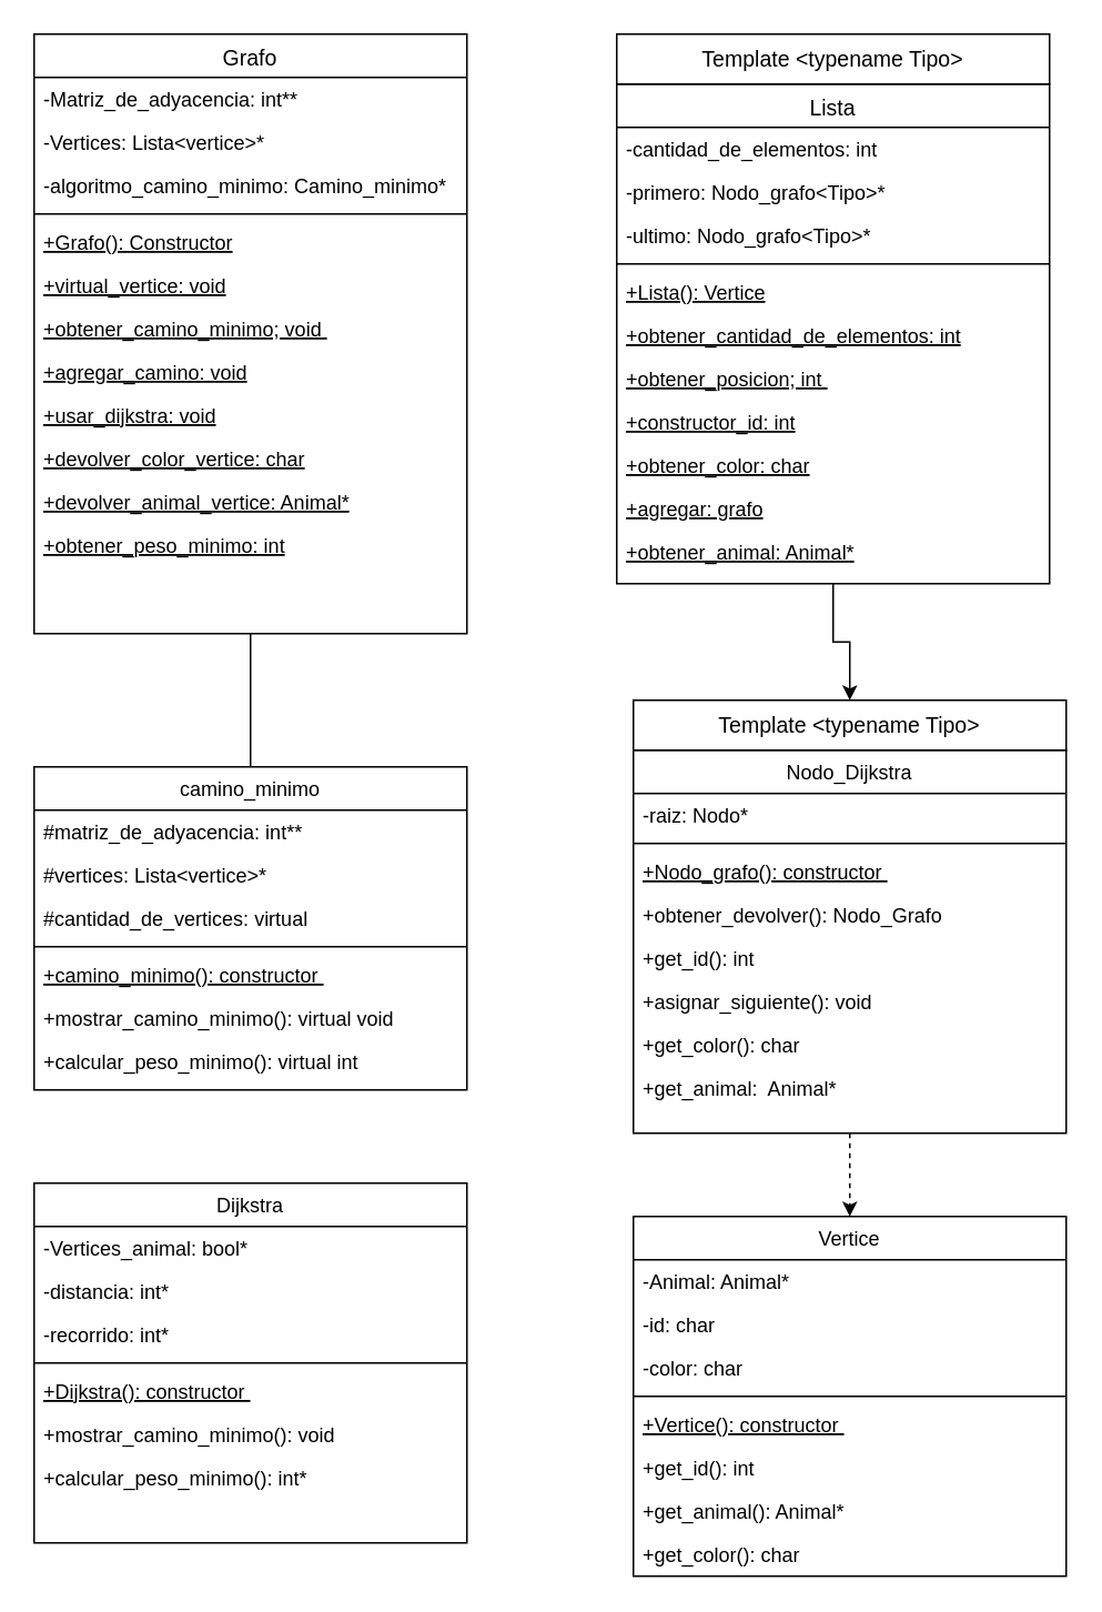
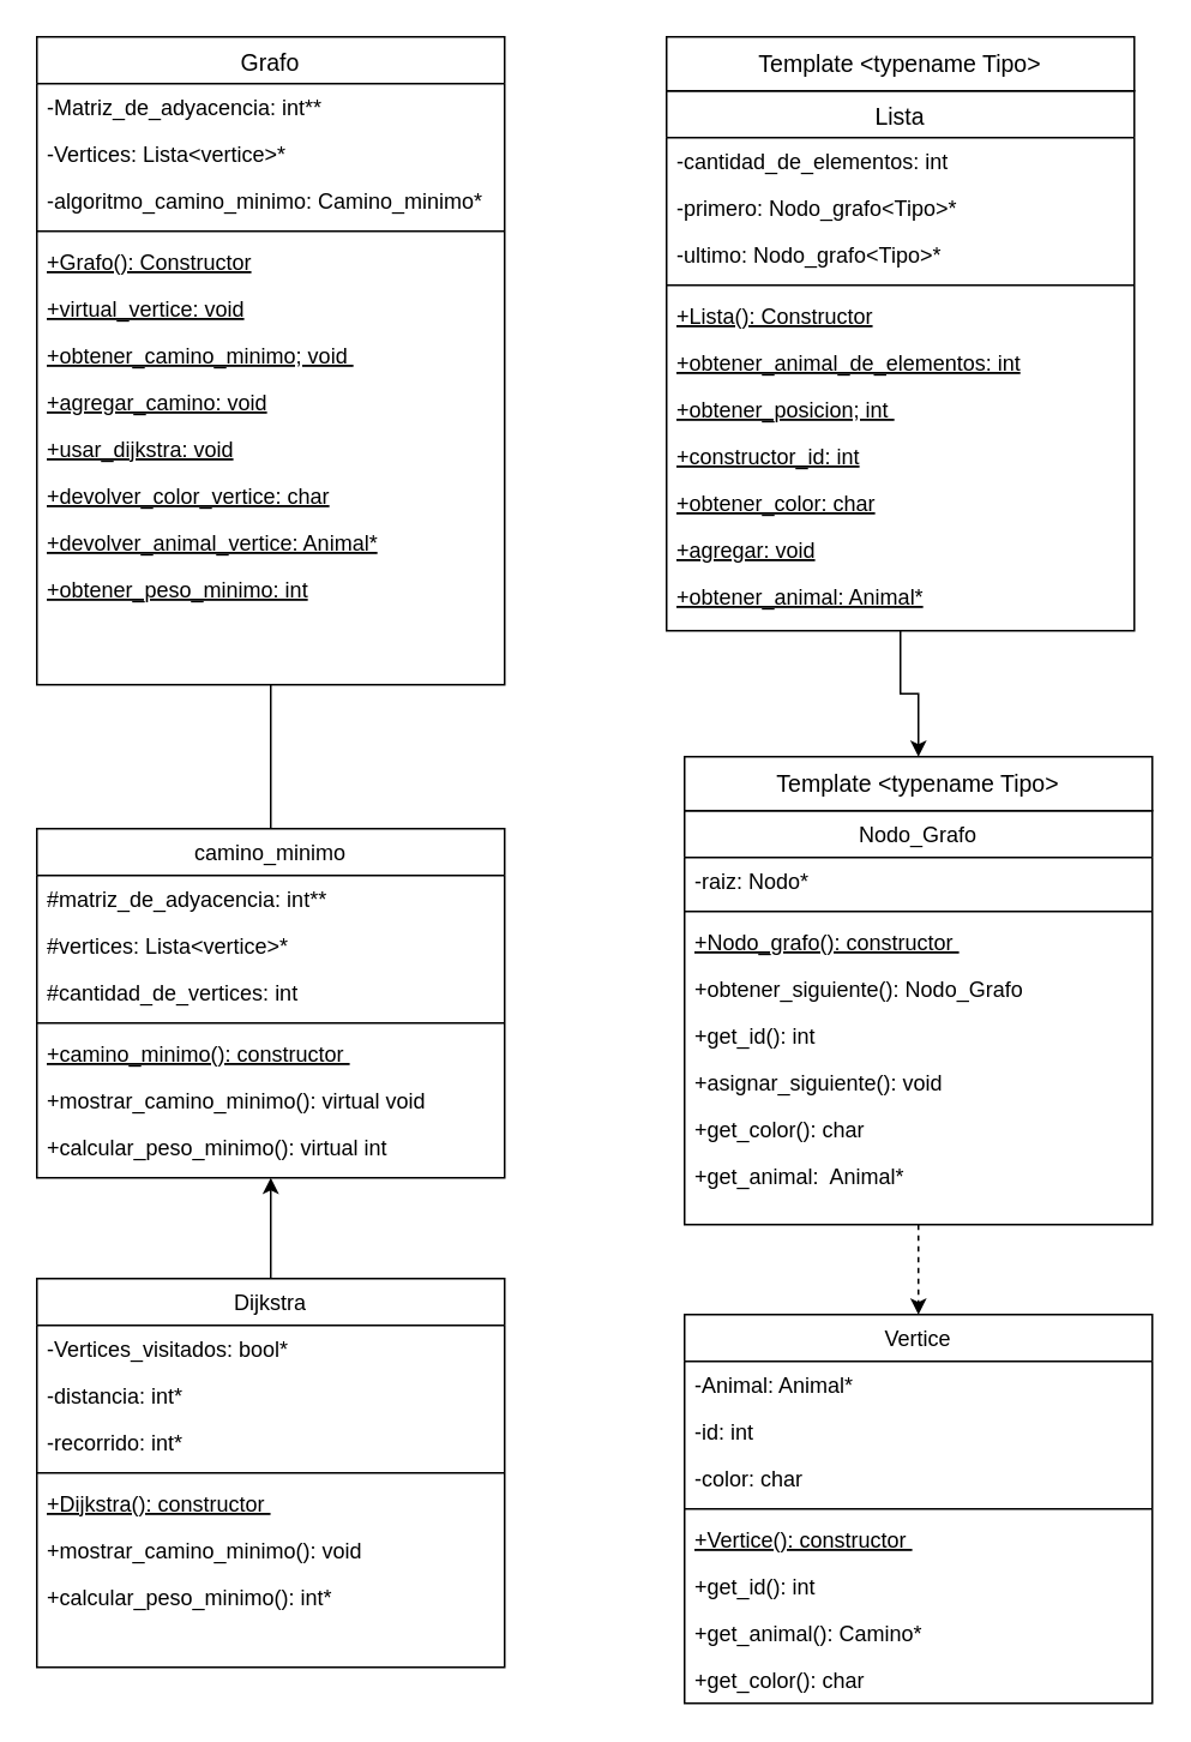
  <mxCell id="0" />
  <mxCell id="1" parent="0" />
  <mxCell id="2" style="edgeStyle=orthogonalEdgeStyle;rounded=0;orthogonalLoop=1;jettySize=auto;html=1;endArrow=none;" edge="1" parent="1" source="3" target="50"><mxGeometry relative="1" as="geometry" /></mxCell>
  <mxCell id="3" value="Grafo" style="swimlane;fontStyle=0;align=center;verticalAlign=top;childLayout=stackLayout;horizontal=1;startSize=26;horizontalStack=0;resizeParent=1;resizeLast=0;collapsible=1;marginBottom=0;rounded=0;shadow=0;strokeWidth=1;fontSize=13;" parent="1" vertex="1"><mxGeometry x="20" y="20" width="260" height="360" as="geometry"><mxRectangle x="130" y="380" width="160" height="26" as="alternateBounds" /></mxGeometry></mxCell>
  <mxCell id="4" value="-Matriz_de_adyacencia: int**" style="text;align=left;verticalAlign=top;spacingLeft=4;spacingRight=4;overflow=hidden;rotatable=0;points=[[0,0.5],[1,0.5]];portConstraint=eastwest;" parent="3" vertex="1"><mxGeometry y="26" width="260" height="26" as="geometry" /></mxCell>
  <mxCell id="5" value="-Vertices: Lista&lt;vertice&gt;*" style="text;align=left;verticalAlign=top;spacingLeft=4;spacingRight=4;overflow=hidden;rotatable=0;points=[[0,0.5],[1,0.5]];portConstraint=eastwest;" parent="3" vertex="1"><mxGeometry y="52" width="260" height="26" as="geometry" /></mxCell>
  <mxCell id="6" value="-algoritmo_camino_minimo: Camino_minimo*" style="text;align=left;verticalAlign=top;spacingLeft=4;spacingRight=4;overflow=hidden;rotatable=0;points=[[0,0.5],[1,0.5]];portConstraint=eastwest;" parent="3" vertex="1"><mxGeometry y="78" width="260" height="26" as="geometry" /></mxCell>
  <mxCell id="7" value="" style="line;html=1;strokeWidth=1;align=left;verticalAlign=middle;spacingTop=-1;spacingLeft=3;spacingRight=3;rotatable=0;labelPosition=right;points=[];portConstraint=eastwest;" parent="3" vertex="1"><mxGeometry y="104" width="260" height="8" as="geometry" /></mxCell>
  <mxCell id="8" value="+Grafo(): Constructor" style="text;align=left;verticalAlign=top;spacingLeft=4;spacingRight=4;overflow=hidden;rotatable=0;points=[[0,0.5],[1,0.5]];portConstraint=eastwest;fontStyle=4" parent="3" vertex="1"><mxGeometry y="112" width="260" height="26" as="geometry" /></mxCell>
  <mxCell id="9" value="+virtual_vertice: void" style="text;align=left;verticalAlign=top;spacingLeft=4;spacingRight=4;overflow=hidden;rotatable=0;points=[[0,0.5],[1,0.5]];portConstraint=eastwest;fontStyle=4" parent="3" vertex="1"><mxGeometry y="138" width="260" height="26" as="geometry" /></mxCell>
  <mxCell id="10" value="+obtener_camino_minimo; void " style="text;align=left;verticalAlign=top;spacingLeft=4;spacingRight=4;overflow=hidden;rotatable=0;points=[[0,0.5],[1,0.5]];portConstraint=eastwest;fontStyle=4" parent="3" vertex="1"><mxGeometry y="164" width="260" height="26" as="geometry" /></mxCell>
  <mxCell id="11" value="+agregar_camino: void" style="text;align=left;verticalAlign=top;spacingLeft=4;spacingRight=4;overflow=hidden;rotatable=0;points=[[0,0.5],[1,0.5]];portConstraint=eastwest;fontStyle=4" parent="3" vertex="1"><mxGeometry y="190" width="260" height="26" as="geometry" /></mxCell>
  <mxCell id="12" value="+usar_dijkstra: void" style="text;align=left;verticalAlign=top;spacingLeft=4;spacingRight=4;overflow=hidden;rotatable=0;points=[[0,0.5],[1,0.5]];portConstraint=eastwest;fontStyle=4" parent="3" vertex="1"><mxGeometry y="216" width="260" height="26" as="geometry" /></mxCell>
  <mxCell id="13" value="+devolver_color_vertice: char" style="text;align=left;verticalAlign=top;spacingLeft=4;spacingRight=4;overflow=hidden;rotatable=0;points=[[0,0.5],[1,0.5]];portConstraint=eastwest;fontStyle=4" parent="3" vertex="1"><mxGeometry y="242" width="260" height="26" as="geometry" /></mxCell>
  <mxCell id="14" value="+devolver_animal_vertice: Animal*" style="text;align=left;verticalAlign=top;spacingLeft=4;spacingRight=4;overflow=hidden;rotatable=0;points=[[0,0.5],[1,0.5]];portConstraint=eastwest;fontStyle=4" parent="3" vertex="1"><mxGeometry y="268" width="260" height="26" as="geometry" /></mxCell>
  <mxCell id="15" value="+obtener_peso_minimo: int" style="text;align=left;verticalAlign=top;spacingLeft=4;spacingRight=4;overflow=hidden;rotatable=0;points=[[0,0.5],[1,0.5]];portConstraint=eastwest;fontStyle=4" parent="3" vertex="1"><mxGeometry y="294" width="260" height="26" as="geometry" /></mxCell>
  <mxCell id="16" style="edgeStyle=orthogonalEdgeStyle;rounded=0;orthogonalLoop=1;jettySize=auto;html=1;entryX=0.5;entryY=0;entryDx=0;entryDy=0;dashed=1;" edge="1" parent="1" source="17" target="41"><mxGeometry relative="1" as="geometry" /></mxCell>
- <mxCell id="17" value="Nodo_Dijkstra" style="swimlane;fontStyle=0;align=center;verticalAlign=top;childLayout=stackLayout;horizontal=1;startSize=26;horizontalStack=0;resizeParent=1;resizeLast=0;collapsible=1;marginBottom=0;rounded=0;shadow=0;strokeWidth=1;" parent="1" vertex="1"><mxGeometry x="380" y="450" width="260" height="230" as="geometry"><mxRectangle x="130" y="380" width="160" height="26" as="alternateBounds" /></mxGeometry></mxCell>
+ <mxCell id="17" value="Nodo_Grafo" style="swimlane;fontStyle=0;align=center;verticalAlign=top;childLayout=stackLayout;horizontal=1;startSize=26;horizontalStack=0;resizeParent=1;resizeLast=0;collapsible=1;marginBottom=0;rounded=0;shadow=0;strokeWidth=1;" parent="1" vertex="1"><mxGeometry x="380" y="450" width="260" height="230" as="geometry"><mxRectangle x="130" y="380" width="160" height="26" as="alternateBounds" /></mxGeometry></mxCell>
  <mxCell id="18" value="-raiz: Nodo*" style="text;align=left;verticalAlign=top;spacingLeft=4;spacingRight=4;overflow=hidden;rotatable=0;points=[[0,0.5],[1,0.5]];portConstraint=eastwest;" parent="17" vertex="1"><mxGeometry y="26" width="260" height="26" as="geometry" /></mxCell>
  <mxCell id="19" value="" style="line;html=1;strokeWidth=1;align=left;verticalAlign=middle;spacingTop=-1;spacingLeft=3;spacingRight=3;rotatable=0;labelPosition=right;points=[];portConstraint=eastwest;" parent="17" vertex="1"><mxGeometry y="52" width="260" height="8" as="geometry" /></mxCell>
  <mxCell id="20" value="+Nodo_grafo(): constructor " style="text;align=left;verticalAlign=top;spacingLeft=4;spacingRight=4;overflow=hidden;rotatable=0;points=[[0,0.5],[1,0.5]];portConstraint=eastwest;fontStyle=4" parent="17" vertex="1"><mxGeometry y="60" width="260" height="26" as="geometry" /></mxCell>
- <mxCell id="21" value="+obtener_devolver(): Nodo_Grafo " style="text;align=left;verticalAlign=top;spacingLeft=4;spacingRight=4;overflow=hidden;rotatable=0;points=[[0,0.5],[1,0.5]];portConstraint=eastwest;" parent="17" vertex="1"><mxGeometry y="86" width="260" height="26" as="geometry" /></mxCell>
+ <mxCell id="21" value="+obtener_siguiente(): Nodo_Grafo " style="text;align=left;verticalAlign=top;spacingLeft=4;spacingRight=4;overflow=hidden;rotatable=0;points=[[0,0.5],[1,0.5]];portConstraint=eastwest;" parent="17" vertex="1"><mxGeometry y="86" width="260" height="26" as="geometry" /></mxCell>
  <mxCell id="22" value="+get_id(): int" style="text;align=left;verticalAlign=top;spacingLeft=4;spacingRight=4;overflow=hidden;rotatable=0;points=[[0,0.5],[1,0.5]];portConstraint=eastwest;" parent="17" vertex="1"><mxGeometry y="112" width="260" height="26" as="geometry" /></mxCell>
  <mxCell id="23" value="+asignar_siguiente(): void" style="text;align=left;verticalAlign=top;spacingLeft=4;spacingRight=4;overflow=hidden;rotatable=0;points=[[0,0.5],[1,0.5]];portConstraint=eastwest;" parent="17" vertex="1"><mxGeometry y="138" width="260" height="26" as="geometry" /></mxCell>
  <mxCell id="24" value="+get_color(): char" style="text;align=left;verticalAlign=top;spacingLeft=4;spacingRight=4;overflow=hidden;rotatable=0;points=[[0,0.5],[1,0.5]];portConstraint=eastwest;" parent="17" vertex="1"><mxGeometry y="164" width="260" height="26" as="geometry" /></mxCell>
  <mxCell id="25" value="+get_animal:  Animal*" style="text;align=left;verticalAlign=top;spacingLeft=4;spacingRight=4;overflow=hidden;rotatable=0;points=[[0,0.5],[1,0.5]];portConstraint=eastwest;" parent="17" vertex="1"><mxGeometry y="190" width="260" height="26" as="geometry" /></mxCell>
  <mxCell id="26" value="Template &amp;lt;typename Tipo&amp;gt;" style="rounded=0;whiteSpace=wrap;html=1;fontSize=13;" parent="1" vertex="1"><mxGeometry x="380" y="420" width="260" height="30" as="geometry" /></mxCell>
  <mxCell id="27" style="edgeStyle=orthogonalEdgeStyle;rounded=0;orthogonalLoop=1;jettySize=auto;html=1;entryX=0.5;entryY=0;entryDx=0;entryDy=0;" edge="1" parent="1" source="28" target="26"><mxGeometry relative="1" as="geometry" /></mxCell>
  <mxCell id="28" value="Lista" style="swimlane;fontStyle=0;align=center;verticalAlign=top;childLayout=stackLayout;horizontal=1;startSize=26;horizontalStack=0;resizeParent=1;resizeLast=0;collapsible=1;marginBottom=0;rounded=0;shadow=0;strokeWidth=1;fontSize=13;" vertex="1" parent="1"><mxGeometry x="370" y="50" width="260" height="300" as="geometry"><mxRectangle x="130" y="380" width="160" height="26" as="alternateBounds" /></mxGeometry></mxCell>
  <mxCell id="29" value="-cantidad_de_elementos: int" style="text;align=left;verticalAlign=top;spacingLeft=4;spacingRight=4;overflow=hidden;rotatable=0;points=[[0,0.5],[1,0.5]];portConstraint=eastwest;" vertex="1" parent="28"><mxGeometry y="26" width="260" height="26" as="geometry" /></mxCell>
  <mxCell id="30" value="-primero: Nodo_grafo&lt;Tipo&gt;*" style="text;align=left;verticalAlign=top;spacingLeft=4;spacingRight=4;overflow=hidden;rotatable=0;points=[[0,0.5],[1,0.5]];portConstraint=eastwest;" vertex="1" parent="28"><mxGeometry y="52" width="260" height="26" as="geometry" /></mxCell>
  <mxCell id="31" value="-ultimo: Nodo_grafo&lt;Tipo&gt;*" style="text;align=left;verticalAlign=top;spacingLeft=4;spacingRight=4;overflow=hidden;rotatable=0;points=[[0,0.5],[1,0.5]];portConstraint=eastwest;" vertex="1" parent="28"><mxGeometry y="78" width="260" height="26" as="geometry" /></mxCell>
  <mxCell id="32" value="" style="line;html=1;strokeWidth=1;align=left;verticalAlign=middle;spacingTop=-1;spacingLeft=3;spacingRight=3;rotatable=0;labelPosition=right;points=[];portConstraint=eastwest;" vertex="1" parent="28"><mxGeometry y="104" width="260" height="8" as="geometry" /></mxCell>
- <mxCell id="33" value="+Lista(): Vertice" style="text;align=left;verticalAlign=top;spacingLeft=4;spacingRight=4;overflow=hidden;rotatable=0;points=[[0,0.5],[1,0.5]];portConstraint=eastwest;fontStyle=4" vertex="1" parent="28"><mxGeometry y="112" width="260" height="26" as="geometry" /></mxCell>
- <mxCell id="34" value="+obtener_cantidad_de_elementos: int" style="text;align=left;verticalAlign=top;spacingLeft=4;spacingRight=4;overflow=hidden;rotatable=0;points=[[0,0.5],[1,0.5]];portConstraint=eastwest;fontStyle=4" vertex="1" parent="28"><mxGeometry y="138" width="260" height="26" as="geometry" /></mxCell>
+ <mxCell id="33" value="+Lista(): Constructor" style="text;align=left;verticalAlign=top;spacingLeft=4;spacingRight=4;overflow=hidden;rotatable=0;points=[[0,0.5],[1,0.5]];portConstraint=eastwest;fontStyle=4" vertex="1" parent="28"><mxGeometry y="112" width="260" height="26" as="geometry" /></mxCell>
+ <mxCell id="34" value="+obtener_animal_de_elementos: int" style="text;align=left;verticalAlign=top;spacingLeft=4;spacingRight=4;overflow=hidden;rotatable=0;points=[[0,0.5],[1,0.5]];portConstraint=eastwest;fontStyle=4" vertex="1" parent="28"><mxGeometry y="138" width="260" height="26" as="geometry" /></mxCell>
  <mxCell id="35" value="+obtener_posicion; int " style="text;align=left;verticalAlign=top;spacingLeft=4;spacingRight=4;overflow=hidden;rotatable=0;points=[[0,0.5],[1,0.5]];portConstraint=eastwest;fontStyle=4" vertex="1" parent="28"><mxGeometry y="164" width="260" height="26" as="geometry" /></mxCell>
  <mxCell id="36" value="+constructor_id: int" style="text;align=left;verticalAlign=top;spacingLeft=4;spacingRight=4;overflow=hidden;rotatable=0;points=[[0,0.5],[1,0.5]];portConstraint=eastwest;fontStyle=4" vertex="1" parent="28"><mxGeometry y="190" width="260" height="26" as="geometry" /></mxCell>
  <mxCell id="37" value="+obtener_color: char" style="text;align=left;verticalAlign=top;spacingLeft=4;spacingRight=4;overflow=hidden;rotatable=0;points=[[0,0.5],[1,0.5]];portConstraint=eastwest;fontStyle=4" vertex="1" parent="28"><mxGeometry y="216" width="260" height="26" as="geometry" /></mxCell>
- <mxCell id="38" value="+agregar: grafo" style="text;align=left;verticalAlign=top;spacingLeft=4;spacingRight=4;overflow=hidden;rotatable=0;points=[[0,0.5],[1,0.5]];portConstraint=eastwest;fontStyle=4" vertex="1" parent="28"><mxGeometry y="242" width="260" height="26" as="geometry" /></mxCell>
+ <mxCell id="38" value="+agregar: void" style="text;align=left;verticalAlign=top;spacingLeft=4;spacingRight=4;overflow=hidden;rotatable=0;points=[[0,0.5],[1,0.5]];portConstraint=eastwest;fontStyle=4" vertex="1" parent="28"><mxGeometry y="242" width="260" height="26" as="geometry" /></mxCell>
  <mxCell id="39" value="+obtener_animal: Animal*" style="text;align=left;verticalAlign=top;spacingLeft=4;spacingRight=4;overflow=hidden;rotatable=0;points=[[0,0.5],[1,0.5]];portConstraint=eastwest;fontStyle=4" vertex="1" parent="28"><mxGeometry y="268" width="260" height="26" as="geometry" /></mxCell>
  <mxCell id="40" value="Template &amp;lt;typename Tipo&amp;gt;" style="rounded=0;whiteSpace=wrap;html=1;fontSize=13;" vertex="1" parent="1"><mxGeometry x="370" y="20" width="260" height="30" as="geometry" /></mxCell>
  <mxCell id="41" value="Vertice" style="swimlane;fontStyle=0;align=center;verticalAlign=top;childLayout=stackLayout;horizontal=1;startSize=26;horizontalStack=0;resizeParent=1;resizeLast=0;collapsible=1;marginBottom=0;rounded=0;shadow=0;strokeWidth=1;" vertex="1" parent="1"><mxGeometry x="380" y="730" width="260" height="216" as="geometry"><mxRectangle x="130" y="380" width="160" height="26" as="alternateBounds" /></mxGeometry></mxCell>
  <mxCell id="42" value="-Animal: Animal*" style="text;align=left;verticalAlign=top;spacingLeft=4;spacingRight=4;overflow=hidden;rotatable=0;points=[[0,0.5],[1,0.5]];portConstraint=eastwest;" vertex="1" parent="41"><mxGeometry y="26" width="260" height="26" as="geometry" /></mxCell>
- <mxCell id="43" value="-id: char" style="text;align=left;verticalAlign=top;spacingLeft=4;spacingRight=4;overflow=hidden;rotatable=0;points=[[0,0.5],[1,0.5]];portConstraint=eastwest;" vertex="1" parent="41"><mxGeometry y="52" width="260" height="26" as="geometry" /></mxCell>
+ <mxCell id="43" value="-id: int" style="text;align=left;verticalAlign=top;spacingLeft=4;spacingRight=4;overflow=hidden;rotatable=0;points=[[0,0.5],[1,0.5]];portConstraint=eastwest;" vertex="1" parent="41"><mxGeometry y="52" width="260" height="26" as="geometry" /></mxCell>
  <mxCell id="44" value="-color: char" style="text;align=left;verticalAlign=top;spacingLeft=4;spacingRight=4;overflow=hidden;rotatable=0;points=[[0,0.5],[1,0.5]];portConstraint=eastwest;" vertex="1" parent="41"><mxGeometry y="78" width="260" height="26" as="geometry" /></mxCell>
  <mxCell id="45" value="" style="line;html=1;strokeWidth=1;align=left;verticalAlign=middle;spacingTop=-1;spacingLeft=3;spacingRight=3;rotatable=0;labelPosition=right;points=[];portConstraint=eastwest;" vertex="1" parent="41"><mxGeometry y="104" width="260" height="8" as="geometry" /></mxCell>
  <mxCell id="46" value="+Vertice(): constructor " style="text;align=left;verticalAlign=top;spacingLeft=4;spacingRight=4;overflow=hidden;rotatable=0;points=[[0,0.5],[1,0.5]];portConstraint=eastwest;fontStyle=4" vertex="1" parent="41"><mxGeometry y="112" width="260" height="26" as="geometry" /></mxCell>
  <mxCell id="47" value="+get_id(): int " style="text;align=left;verticalAlign=top;spacingLeft=4;spacingRight=4;overflow=hidden;rotatable=0;points=[[0,0.5],[1,0.5]];portConstraint=eastwest;" vertex="1" parent="41"><mxGeometry y="138" width="260" height="26" as="geometry" /></mxCell>
- <mxCell id="48" value="+get_animal(): Animal*" style="text;align=left;verticalAlign=top;spacingLeft=4;spacingRight=4;overflow=hidden;rotatable=0;points=[[0,0.5],[1,0.5]];portConstraint=eastwest;" vertex="1" parent="41"><mxGeometry y="164" width="260" height="26" as="geometry" /></mxCell>
+ <mxCell id="48" value="+get_animal(): Camino*" style="text;align=left;verticalAlign=top;spacingLeft=4;spacingRight=4;overflow=hidden;rotatable=0;points=[[0,0.5],[1,0.5]];portConstraint=eastwest;" vertex="1" parent="41"><mxGeometry y="164" width="260" height="26" as="geometry" /></mxCell>
  <mxCell id="49" value="+get_color(): char" style="text;align=left;verticalAlign=top;spacingLeft=4;spacingRight=4;overflow=hidden;rotatable=0;points=[[0,0.5],[1,0.5]];portConstraint=eastwest;" vertex="1" parent="41"><mxGeometry y="190" width="260" height="26" as="geometry" /></mxCell>
  <mxCell id="50" value="camino_minimo" style="swimlane;fontStyle=0;align=center;verticalAlign=top;childLayout=stackLayout;horizontal=1;startSize=26;horizontalStack=0;resizeParent=1;resizeLast=0;collapsible=1;marginBottom=0;rounded=0;shadow=0;strokeWidth=1;" vertex="1" parent="1"><mxGeometry x="20" y="460" width="260" height="194" as="geometry"><mxRectangle x="130" y="380" width="160" height="26" as="alternateBounds" /></mxGeometry></mxCell>
  <mxCell id="51" value="#matriz_de_adyacencia: int**" style="text;align=left;verticalAlign=top;spacingLeft=4;spacingRight=4;overflow=hidden;rotatable=0;points=[[0,0.5],[1,0.5]];portConstraint=eastwest;" vertex="1" parent="50"><mxGeometry y="26" width="260" height="26" as="geometry" /></mxCell>
  <mxCell id="52" value="#vertices: Lista&lt;vertice&gt;*" style="text;align=left;verticalAlign=top;spacingLeft=4;spacingRight=4;overflow=hidden;rotatable=0;points=[[0,0.5],[1,0.5]];portConstraint=eastwest;" vertex="1" parent="50"><mxGeometry y="52" width="260" height="26" as="geometry" /></mxCell>
- <mxCell id="53" value="#cantidad_de_vertices: virtual" style="text;align=left;verticalAlign=top;spacingLeft=4;spacingRight=4;overflow=hidden;rotatable=0;points=[[0,0.5],[1,0.5]];portConstraint=eastwest;" vertex="1" parent="50"><mxGeometry y="78" width="260" height="26" as="geometry" /></mxCell>
+ <mxCell id="53" value="#cantidad_de_vertices: int" style="text;align=left;verticalAlign=top;spacingLeft=4;spacingRight=4;overflow=hidden;rotatable=0;points=[[0,0.5],[1,0.5]];portConstraint=eastwest;" vertex="1" parent="50"><mxGeometry y="78" width="260" height="26" as="geometry" /></mxCell>
  <mxCell id="54" value="" style="line;html=1;strokeWidth=1;align=left;verticalAlign=middle;spacingTop=-1;spacingLeft=3;spacingRight=3;rotatable=0;labelPosition=right;points=[];portConstraint=eastwest;" vertex="1" parent="50"><mxGeometry y="104" width="260" height="8" as="geometry" /></mxCell>
  <mxCell id="55" value="+camino_minimo(): constructor " style="text;align=left;verticalAlign=top;spacingLeft=4;spacingRight=4;overflow=hidden;rotatable=0;points=[[0,0.5],[1,0.5]];portConstraint=eastwest;fontStyle=4" vertex="1" parent="50"><mxGeometry y="112" width="260" height="26" as="geometry" /></mxCell>
  <mxCell id="56" value="+mostrar_camino_minimo(): virtual void " style="text;align=left;verticalAlign=top;spacingLeft=4;spacingRight=4;overflow=hidden;rotatable=0;points=[[0,0.5],[1,0.5]];portConstraint=eastwest;" vertex="1" parent="50"><mxGeometry y="138" width="260" height="26" as="geometry" /></mxCell>
  <mxCell id="57" value="+calcular_peso_minimo(): virtual int" style="text;align=left;verticalAlign=top;spacingLeft=4;spacingRight=4;overflow=hidden;rotatable=0;points=[[0,0.5],[1,0.5]];portConstraint=eastwest;" vertex="1" parent="50"><mxGeometry y="164" width="260" height="26" as="geometry" /></mxCell>
+ <mxCell id="58" style="edgeStyle=orthogonalEdgeStyle;rounded=0;orthogonalLoop=1;jettySize=auto;html=1;entryX=0.5;entryY=1;entryDx=0;entryDy=0;" edge="1" parent="1" source="59" target="50"><mxGeometry relative="1" as="geometry" /></mxCell>
  <mxCell id="59" value="Dijkstra" style="swimlane;fontStyle=0;align=center;verticalAlign=top;childLayout=stackLayout;horizontal=1;startSize=26;horizontalStack=0;resizeParent=1;resizeLast=0;collapsible=1;marginBottom=0;rounded=0;shadow=0;strokeWidth=1;" vertex="1" parent="1"><mxGeometry x="20" y="710" width="260" height="216" as="geometry"><mxRectangle x="130" y="380" width="160" height="26" as="alternateBounds" /></mxGeometry></mxCell>
- <mxCell id="60" value="-Vertices_animal: bool*" style="text;align=left;verticalAlign=top;spacingLeft=4;spacingRight=4;overflow=hidden;rotatable=0;points=[[0,0.5],[1,0.5]];portConstraint=eastwest;" vertex="1" parent="59"><mxGeometry y="26" width="260" height="26" as="geometry" /></mxCell>
+ <mxCell id="60" value="-Vertices_visitados: bool*" style="text;align=left;verticalAlign=top;spacingLeft=4;spacingRight=4;overflow=hidden;rotatable=0;points=[[0,0.5],[1,0.5]];portConstraint=eastwest;" vertex="1" parent="59"><mxGeometry y="26" width="260" height="26" as="geometry" /></mxCell>
  <mxCell id="61" value="-distancia: int*" style="text;align=left;verticalAlign=top;spacingLeft=4;spacingRight=4;overflow=hidden;rotatable=0;points=[[0,0.5],[1,0.5]];portConstraint=eastwest;" vertex="1" parent="59"><mxGeometry y="52" width="260" height="26" as="geometry" /></mxCell>
  <mxCell id="62" value="-recorrido: int*" style="text;align=left;verticalAlign=top;spacingLeft=4;spacingRight=4;overflow=hidden;rotatable=0;points=[[0,0.5],[1,0.5]];portConstraint=eastwest;" vertex="1" parent="59"><mxGeometry y="78" width="260" height="26" as="geometry" /></mxCell>
  <mxCell id="63" value="" style="line;html=1;strokeWidth=1;align=left;verticalAlign=middle;spacingTop=-1;spacingLeft=3;spacingRight=3;rotatable=0;labelPosition=right;points=[];portConstraint=eastwest;" vertex="1" parent="59"><mxGeometry y="104" width="260" height="8" as="geometry" /></mxCell>
  <mxCell id="64" value="+Dijkstra(): constructor " style="text;align=left;verticalAlign=top;spacingLeft=4;spacingRight=4;overflow=hidden;rotatable=0;points=[[0,0.5],[1,0.5]];portConstraint=eastwest;fontStyle=4" vertex="1" parent="59"><mxGeometry y="112" width="260" height="26" as="geometry" /></mxCell>
  <mxCell id="65" value="+mostrar_camino_minimo(): void " style="text;align=left;verticalAlign=top;spacingLeft=4;spacingRight=4;overflow=hidden;rotatable=0;points=[[0,0.5],[1,0.5]];portConstraint=eastwest;" vertex="1" parent="59"><mxGeometry y="138" width="260" height="26" as="geometry" /></mxCell>
  <mxCell id="66" value="+calcular_peso_minimo(): int*" style="text;align=left;verticalAlign=top;spacingLeft=4;spacingRight=4;overflow=hidden;rotatable=0;points=[[0,0.5],[1,0.5]];portConstraint=eastwest;" vertex="1" parent="59"><mxGeometry y="164" width="260" height="26" as="geometry" /></mxCell>
